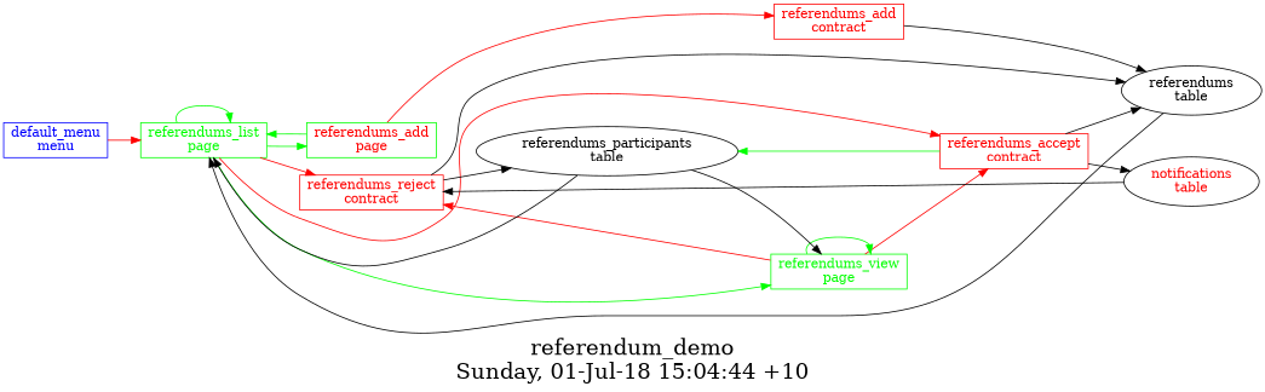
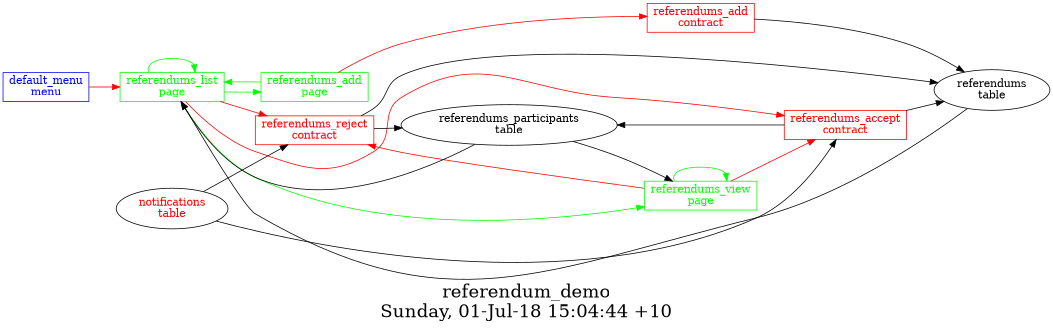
  digraph {
    fontsize=24
    label="referendum_demo\nSunday, 01-Jul-18 15:04:44 +10"
    nojustify=true
    ordering=out
    rankdir=LR
    node [fontcolor=red group=pages shape=record]
    "default_menu\nmenu" [color=blue fontcolor=blue group=menus]
    "referendums_list\npage" [color=green fontcolor=green]
-   "referendums_add\npage" [color=green]
+   "referendums_add\npage" [color=green fontcolor=green]
    "referendums_reject\ncontract" [color=red group=contracts]
    "referendums_accept\ncontract" [color=red group=contracts]
    "referendums_view\npage" [color=green fontcolor=green]
    "referendums_add\ncontract" [color=red group=contracts]
    "referendums\ntable" [group=tables fontcolor="" shape=""]
    "referendums_participants\ntable" [group=tables fontcolor="" shape=""]
    "notifications\ntable" [group="" shape=""]
    "default_menu\nmenu" -> "referendums_list\npage" [color=red]
    "referendums_list\npage" -> "referendums_list\npage" [color=green]
    "referendums_list\npage" -> "referendums_add\npage" [color=green]
    "referendums_list\npage" -> "referendums_reject\ncontract" [color=red]
    "referendums_list\npage" -> "referendums_accept\ncontract" [color=red]
    "referendums_list\npage" -> "referendums_view\npage" [color=green]
    "referendums_add\npage" -> "referendums_list\npage" [color=green]
    "referendums_add\npage" -> "referendums_add\ncontract" [color=red]
    "referendums_reject\ncontract" -> "referendums\ntable"
    "referendums_reject\ncontract" -> "referendums_participants\ntable"
    "referendums_accept\ncontract" -> "referendums\ntable"
-   "referendums_accept\ncontract" -> "referendums_participants\ntable" [color=green]
+   "referendums_accept\ncontract" -> "referendums_participants\ntable"
    "referendums_view\npage" -> "referendums_reject\ncontract" [color=red]
    "referendums_view\npage" -> "referendums_accept\ncontract" [color=red]
    "referendums_view\npage" -> "referendums_view\npage" [color=green]
    "referendums_add\ncontract" -> "referendums\ntable"
    "referendums\ntable" -> "referendums_list\npage"
    "referendums_participants\ntable" -> "referendums_list\npage"
    "referendums_participants\ntable" -> "referendums_view\npage"
    "notifications\ntable" -> "referendums_reject\ncontract"
-   "referendums_accept\ncontract" -> "notifications\ntable"
+   "notifications\ntable" -> "referendums_accept\ncontract"
  }
